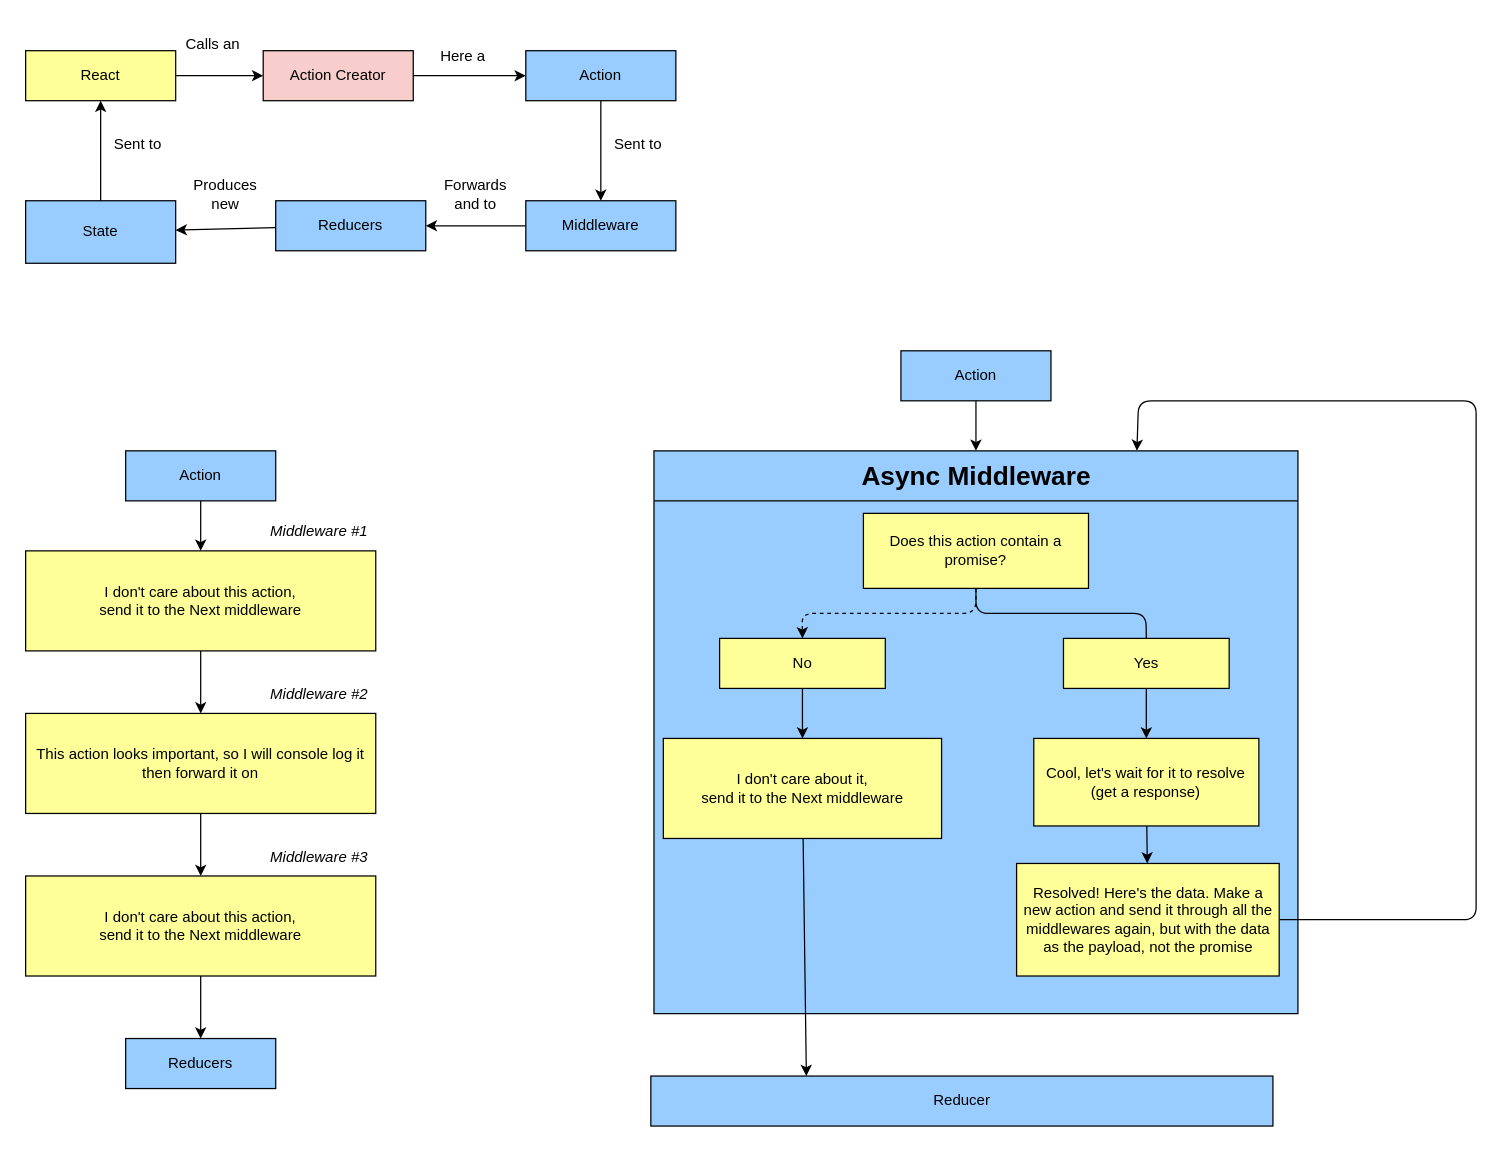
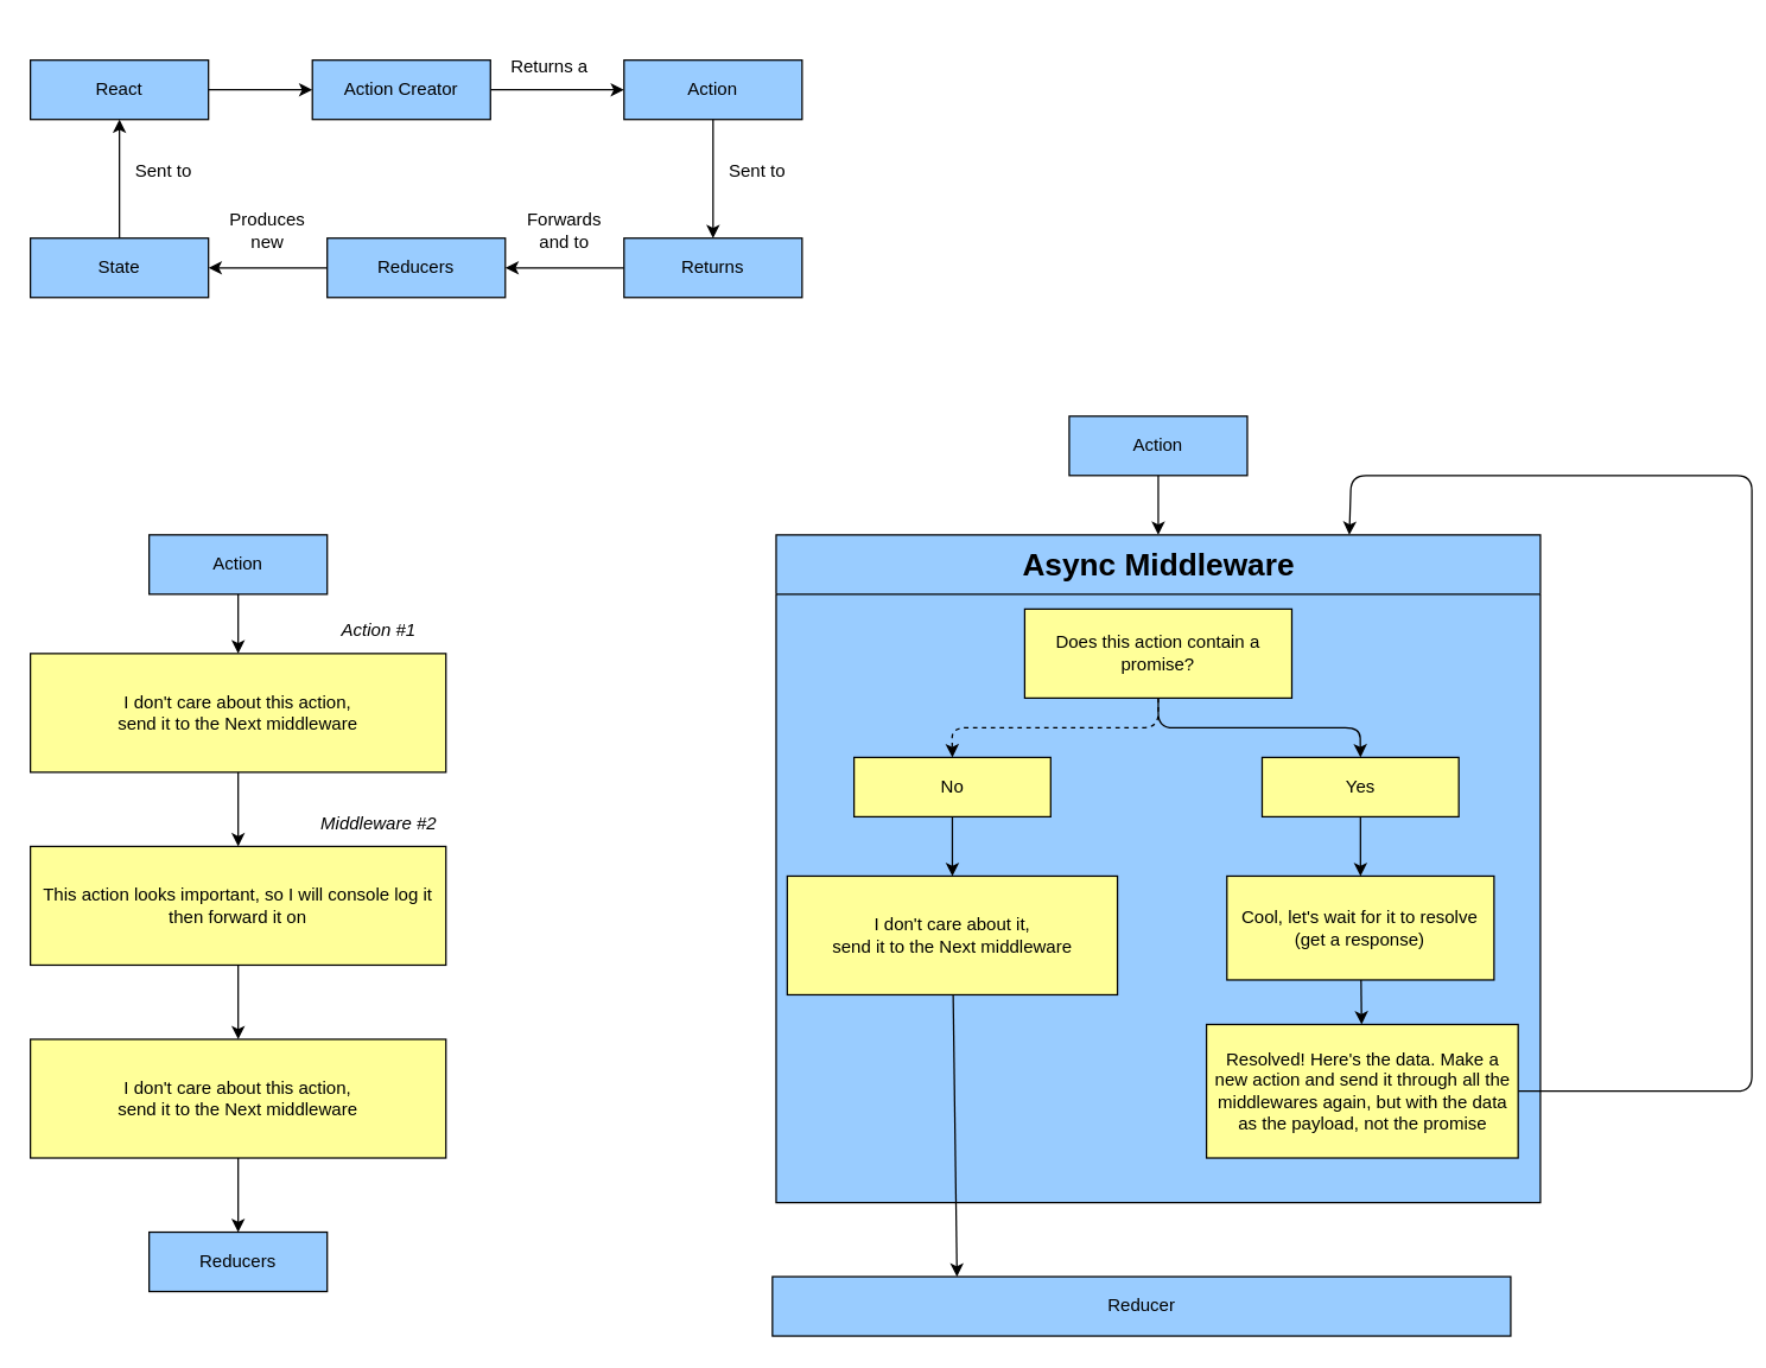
  <mxCell id="0" />
  <mxCell id="1" parent="0" />
  <mxCell id="2" value="" style="edgeStyle=none;html=1;" edge="1" parent="1" source="3" target="5"><mxGeometry relative="1" as="geometry" /></mxCell>
- <mxCell id="3" value="&lt;font color=&quot;#000000&quot;&gt;React&lt;/font&gt;" style="rounded=0;whiteSpace=wrap;html=1;fontFamily=Helvetica;fontSize=12;fontColor=#FFFFFF;fillColor=#ffff99;" vertex="1" parent="1"><mxGeometry x="20" y="40" width="120" height="40" as="geometry" /></mxCell>
+ <mxCell id="3" value="&lt;font color=&quot;#000000&quot;&gt;React&lt;/font&gt;" style="rounded=0;whiteSpace=wrap;html=1;fontFamily=Helvetica;fontSize=12;fontColor=#FFFFFF;fillColor=#99CCFF;" vertex="1" parent="1"><mxGeometry x="20" y="40" width="120" height="40" as="geometry" /></mxCell>
  <mxCell id="4" value="" style="edgeStyle=none;html=1;" edge="1" parent="1" source="5" target="7"><mxGeometry relative="1" as="geometry" /></mxCell>
- <mxCell id="5" value="&lt;font color=&quot;#000000&quot;&gt;Action Creator&lt;/font&gt;" style="rounded=0;whiteSpace=wrap;html=1;fontFamily=Helvetica;fontSize=12;fontColor=#FFFFFF;fillColor=#f8cecc;" vertex="1" parent="1"><mxGeometry x="210" y="40" width="120" height="40" as="geometry" /></mxCell>
+ <mxCell id="5" value="&lt;font color=&quot;#000000&quot;&gt;Action Creator&lt;/font&gt;" style="rounded=0;whiteSpace=wrap;html=1;fontFamily=Helvetica;fontSize=12;fontColor=#FFFFFF;fillColor=#99CCFF;" vertex="1" parent="1"><mxGeometry x="210" y="40" width="120" height="40" as="geometry" /></mxCell>
  <mxCell id="6" value="" style="edgeStyle=none;html=1;" edge="1" parent="1" source="7" target="9"><mxGeometry relative="1" as="geometry" /></mxCell>
  <mxCell id="7" value="&lt;font color=&quot;#000000&quot;&gt;Action&lt;/font&gt;" style="rounded=0;whiteSpace=wrap;html=1;fontFamily=Helvetica;fontSize=12;fontColor=#FFFFFF;fillColor=#99CCFF;" vertex="1" parent="1"><mxGeometry x="420" y="40" width="120" height="40" as="geometry" /></mxCell>
  <mxCell id="8" value="" style="edgeStyle=none;html=1;" edge="1" parent="1" source="9" target="11"><mxGeometry relative="1" as="geometry" /></mxCell>
- <mxCell id="9" value="&lt;font color=&quot;#000000&quot;&gt;Middleware&lt;/font&gt;" style="rounded=0;whiteSpace=wrap;html=1;fontFamily=Helvetica;fontSize=12;fontColor=#FFFFFF;fillColor=#99CCFF;" vertex="1" parent="1"><mxGeometry x="420" y="160" width="120" height="40" as="geometry" /></mxCell>
+ <mxCell id="9" value="&lt;font color=&quot;#000000&quot;&gt;Returns&lt;/font&gt;" style="rounded=0;whiteSpace=wrap;html=1;fontFamily=Helvetica;fontSize=12;fontColor=#FFFFFF;fillColor=#99CCFF;" vertex="1" parent="1"><mxGeometry x="420" y="160" width="120" height="40" as="geometry" /></mxCell>
  <mxCell id="10" value="" style="edgeStyle=none;html=1;" edge="1" parent="1" source="11" target="13"><mxGeometry relative="1" as="geometry" /></mxCell>
  <mxCell id="11" value="&lt;font color=&quot;#000000&quot;&gt;Reducers&lt;/font&gt;" style="rounded=0;whiteSpace=wrap;html=1;fontFamily=Helvetica;fontSize=12;fontColor=#FFFFFF;fillColor=#99CCFF;" vertex="1" parent="1"><mxGeometry x="220" y="160" width="120" height="40" as="geometry" /></mxCell>
  <mxCell id="12" value="" style="edgeStyle=none;html=1;" edge="1" parent="1" source="13" target="3"><mxGeometry relative="1" as="geometry" /></mxCell>
- <mxCell id="13" value="&lt;font color=&quot;#000000&quot;&gt;State&lt;/font&gt;" style="rounded=0;whiteSpace=wrap;html=1;fontFamily=Helvetica;fontSize=12;fontColor=#FFFFFF;fillColor=#99CCFF;" vertex="1" parent="1"><mxGeometry x="20" y="160" width="120" height="50" as="geometry" /></mxCell>
- <mxCell id="14" value="Calls an" style="text;html=1;strokeColor=none;fillColor=none;align=center;verticalAlign=middle;whiteSpace=wrap;rounded=0;" vertex="1" parent="1"><mxGeometry x="140" y="20" width="60" height="30" as="geometry" /></mxCell>
- <mxCell id="15" value="Here a" style="text;html=1;strokeColor=none;fillColor=none;align=center;verticalAlign=middle;whiteSpace=wrap;rounded=0;" vertex="1" parent="1"><mxGeometry x="340" y="30" width="60" height="30" as="geometry" /></mxCell>
+ <mxCell id="13" value="&lt;font color=&quot;#000000&quot;&gt;State&lt;/font&gt;" style="rounded=0;whiteSpace=wrap;html=1;fontFamily=Helvetica;fontSize=12;fontColor=#FFFFFF;fillColor=#99CCFF;" vertex="1" parent="1"><mxGeometry x="20" y="160" width="120" height="40" as="geometry" /></mxCell>
+ <mxCell id="15" value="Returns a" style="text;html=1;strokeColor=none;fillColor=none;align=center;verticalAlign=middle;whiteSpace=wrap;rounded=0;" vertex="1" parent="1"><mxGeometry x="340" y="30" width="60" height="30" as="geometry" /></mxCell>
  <mxCell id="16" value="Sent to" style="text;html=1;strokeColor=none;fillColor=none;align=center;verticalAlign=middle;whiteSpace=wrap;rounded=0;" vertex="1" parent="1"><mxGeometry x="480" y="100" width="60" height="30" as="geometry" /></mxCell>
  <mxCell id="17" value="Forwards and to" style="text;html=1;strokeColor=none;fillColor=none;align=center;verticalAlign=middle;whiteSpace=wrap;rounded=0;" vertex="1" parent="1"><mxGeometry x="350" y="140" width="60" height="30" as="geometry" /></mxCell>
  <mxCell id="18" value="Produces new" style="text;html=1;strokeColor=none;fillColor=none;align=center;verticalAlign=middle;whiteSpace=wrap;rounded=0;" vertex="1" parent="1"><mxGeometry x="150" y="140" width="60" height="30" as="geometry" /></mxCell>
  <mxCell id="19" value="Sent to" style="text;html=1;strokeColor=none;fillColor=none;align=center;verticalAlign=middle;whiteSpace=wrap;rounded=0;" vertex="1" parent="1"><mxGeometry x="80" y="100" width="60" height="30" as="geometry" /></mxCell>
  <mxCell id="20" value="" style="edgeStyle=none;html=1;" edge="1" parent="1" source="21" target="23"><mxGeometry relative="1" as="geometry" /></mxCell>
  <mxCell id="21" value="&lt;font color=&quot;#000000&quot;&gt;Action&lt;/font&gt;" style="rounded=0;whiteSpace=wrap;html=1;fontFamily=Helvetica;fontSize=12;fontColor=#FFFFFF;fillColor=#99CCFF;" vertex="1" parent="1"><mxGeometry x="100" y="360" width="120" height="40" as="geometry" /></mxCell>
  <mxCell id="22" value="" style="edgeStyle=none;html=1;" edge="1" parent="1" source="23" target="25"><mxGeometry relative="1" as="geometry" /></mxCell>
  <mxCell id="23" value="&lt;font color=&quot;#000000&quot;&gt;I don't care about this action,&lt;br&gt;send it to the Next middleware&lt;br&gt;&lt;/font&gt;" style="rounded=0;whiteSpace=wrap;html=1;fontFamily=Helvetica;fontSize=12;fontColor=#FFFFFF;fillColor=#FFFF99;" vertex="1" parent="1"><mxGeometry x="20" y="440" width="280" height="80" as="geometry" /></mxCell>
  <mxCell id="24" value="" style="edgeStyle=none;html=1;" edge="1" parent="1" source="25" target="27"><mxGeometry relative="1" as="geometry" /></mxCell>
  <mxCell id="25" value="&lt;font color=&quot;#000000&quot;&gt;This action looks important, so I will console log it then forward it on&lt;br&gt;&lt;/font&gt;" style="rounded=0;whiteSpace=wrap;html=1;fontFamily=Helvetica;fontSize=12;fontColor=#FFFFFF;fillColor=#FFFF99;" vertex="1" parent="1"><mxGeometry x="20" y="570" width="280" height="80" as="geometry" /></mxCell>
  <mxCell id="26" value="" style="edgeStyle=none;html=1;" edge="1" parent="1" source="27" target="28"><mxGeometry relative="1" as="geometry" /></mxCell>
  <mxCell id="27" value="&lt;font color=&quot;#000000&quot;&gt;I don't care about this action,&lt;br&gt;send it to the Next middleware&lt;br&gt;&lt;/font&gt;" style="rounded=0;whiteSpace=wrap;html=1;fontFamily=Helvetica;fontSize=12;fontColor=#FFFFFF;fillColor=#FFFF99;" vertex="1" parent="1"><mxGeometry x="20" y="700" width="280" height="80" as="geometry" /></mxCell>
  <mxCell id="28" value="&lt;font color=&quot;#000000&quot;&gt;Reducers&lt;/font&gt;" style="rounded=0;whiteSpace=wrap;html=1;fontFamily=Helvetica;fontSize=12;fontColor=#FFFFFF;fillColor=#99CCFF;" vertex="1" parent="1"><mxGeometry x="100" y="830" width="120" height="40" as="geometry" /></mxCell>
- <mxCell id="29" value="Middleware #1" style="text;html=1;strokeColor=none;fillColor=none;align=center;verticalAlign=middle;whiteSpace=wrap;rounded=0;fontStyle=2" vertex="1" parent="1"><mxGeometry x="200" y="410" width="110" height="30" as="geometry" /></mxCell>
+ <mxCell id="29" value="Action #1" style="text;html=1;strokeColor=none;fillColor=none;align=center;verticalAlign=middle;whiteSpace=wrap;rounded=0;fontStyle=2" vertex="1" parent="1"><mxGeometry x="200" y="410" width="110" height="30" as="geometry" /></mxCell>
  <mxCell id="30" value="Middleware #2" style="text;html=1;strokeColor=none;fillColor=none;align=center;verticalAlign=middle;whiteSpace=wrap;rounded=0;fontStyle=2" vertex="1" parent="1"><mxGeometry x="200" y="540" width="110" height="30" as="geometry" /></mxCell>
- <mxCell id="31" value="Middleware #3" style="text;html=1;strokeColor=none;fillColor=none;align=center;verticalAlign=middle;whiteSpace=wrap;rounded=0;fontStyle=2" vertex="1" parent="1"><mxGeometry x="200" y="670" width="110" height="30" as="geometry" /></mxCell>
  <mxCell id="32" style="edgeStyle=none;html=1;entryX=0.5;entryY=0;entryDx=0;entryDy=0;" edge="1" parent="1" source="33" target="34"><mxGeometry relative="1" as="geometry" /></mxCell>
  <mxCell id="33" value="&lt;font color=&quot;#000000&quot;&gt;Action&lt;/font&gt;" style="rounded=0;whiteSpace=wrap;html=1;fontFamily=Helvetica;fontSize=12;fontColor=#FFFFFF;fillColor=#99CCFF;" vertex="1" parent="1"><mxGeometry x="720" y="280" width="120" height="40" as="geometry" /></mxCell>
  <mxCell id="34" value="&lt;font color=&quot;#000000&quot;&gt;Async Middleware&lt;/font&gt;" style="swimlane;whiteSpace=wrap;html=1;fontSize=21;container=0;fillColor=#99CCFF;gradientColor=none;swimlaneFillColor=#99CCFF;startSize=40;" vertex="1" parent="1"><mxGeometry x="522.5" y="360" width="515" height="450" as="geometry" /></mxCell>
  <mxCell id="35" style="edgeStyle=none;html=1;entryX=0.5;entryY=0;entryDx=0;entryDy=0;dashed=1;" edge="1" parent="34" source="37" target="41"><mxGeometry relative="1" as="geometry"><Array as="points"><mxPoint x="257.5" y="130" /><mxPoint x="118.5" y="130" /></Array></mxGeometry></mxCell>
- <mxCell id="36" style="edgeStyle=none;html=1;entryX=0.5;entryY=0;entryDx=0;entryDy=0;endArrow=none;" edge="1" parent="34" source="37" target="39"><mxGeometry relative="1" as="geometry"><Array as="points"><mxPoint x="257.5" y="130" /><mxPoint x="393.5" y="130" /></Array></mxGeometry></mxCell>
+ <mxCell id="36" style="edgeStyle=none;html=1;entryX=0.5;entryY=0;entryDx=0;entryDy=0;" edge="1" parent="34" source="37" target="39"><mxGeometry relative="1" as="geometry"><Array as="points"><mxPoint x="257.5" y="130" /><mxPoint x="393.5" y="130" /></Array></mxGeometry></mxCell>
  <mxCell id="37" value="&lt;font color=&quot;#000000&quot;&gt;Does this action contain a promise?&lt;br&gt;&lt;/font&gt;" style="rounded=0;whiteSpace=wrap;html=1;fontFamily=Helvetica;fontSize=12;fontColor=#FFFFFF;fillColor=#FFFF99;" vertex="1" parent="34"><mxGeometry x="167.5" y="50" width="180" height="60" as="geometry" /></mxCell>
  <mxCell id="38" style="edgeStyle=none;html=1;entryX=0.5;entryY=0;entryDx=0;entryDy=0;" edge="1" parent="34" source="39" target="44"><mxGeometry relative="1" as="geometry" /></mxCell>
  <mxCell id="39" value="&lt;font color=&quot;#000000&quot;&gt;Yes&lt;br&gt;&lt;/font&gt;" style="rounded=0;whiteSpace=wrap;html=1;fontFamily=Helvetica;fontSize=12;fontColor=#FFFFFF;fillColor=#FFFF99;" vertex="1" parent="34"><mxGeometry x="327.5" y="150" width="132.5" height="40" as="geometry" /></mxCell>
  <mxCell id="40" value="&lt;span style=&quot;color: rgb(0, 0, 0);&quot;&gt;I don't care about it,&lt;/span&gt;&lt;br style=&quot;color: rgb(0, 0, 0);&quot;&gt;&lt;span style=&quot;color: rgb(0, 0, 0);&quot;&gt;send it to the Next middleware&lt;/span&gt;&lt;font color=&quot;#000000&quot;&gt;&lt;br&gt;&lt;/font&gt;" style="rounded=0;whiteSpace=wrap;html=1;fontFamily=Helvetica;fontSize=12;fontColor=#FFFFFF;fillColor=#FFFF99;" vertex="1" parent="34"><mxGeometry x="7.5" y="230" width="222.5" height="80" as="geometry" /></mxCell>
  <mxCell id="41" value="&lt;font color=&quot;#000000&quot;&gt;No&lt;br&gt;&lt;/font&gt;" style="rounded=0;whiteSpace=wrap;html=1;fontFamily=Helvetica;fontSize=12;fontColor=#FFFFFF;fillColor=#FFFF99;" vertex="1" parent="34"><mxGeometry x="52.5" y="150" width="132.5" height="40" as="geometry" /></mxCell>
  <mxCell id="42" value="" style="edgeStyle=none;html=1;" edge="1" parent="34" source="41" target="40"><mxGeometry relative="1" as="geometry" /></mxCell>
  <mxCell id="43" value="" style="edgeStyle=none;html=1;" edge="1" parent="34" source="44" target="46"><mxGeometry relative="1" as="geometry" /></mxCell>
  <mxCell id="44" value="&lt;font color=&quot;#000000&quot;&gt;Cool, let's wait for it to resolve&lt;br&gt;(get a response)&lt;br&gt;&lt;/font&gt;" style="rounded=0;whiteSpace=wrap;html=1;fontFamily=Helvetica;fontSize=12;fontColor=#FFFFFF;fillColor=#FFFF99;" vertex="1" parent="34"><mxGeometry x="303.75" y="230" width="180" height="70" as="geometry" /></mxCell>
  <mxCell id="45" style="edgeStyle=none;html=1;entryX=0.75;entryY=0;entryDx=0;entryDy=0;" edge="1" parent="34" source="46" target="34"><mxGeometry relative="1" as="geometry"><Array as="points"><mxPoint x="657.5" y="375" /><mxPoint x="657.5" y="-40" /><mxPoint x="387.5" y="-40" /></Array></mxGeometry></mxCell>
  <mxCell id="46" value="&lt;font color=&quot;#000000&quot;&gt;Resolved! Here's the data. Make a new action and send it through all the middlewares again, but with the data as the payload, not the promise&lt;br&gt;&lt;/font&gt;" style="rounded=0;whiteSpace=wrap;html=1;fontFamily=Helvetica;fontSize=12;fontColor=#FFFFFF;fillColor=#FFFF99;" vertex="1" parent="34"><mxGeometry x="290" y="330" width="210" height="90" as="geometry" /></mxCell>
  <mxCell id="47" value="&lt;font color=&quot;#000000&quot;&gt;Reducer&lt;/font&gt;" style="rounded=0;whiteSpace=wrap;html=1;fontFamily=Helvetica;fontSize=12;fontColor=#FFFFFF;fillColor=#99CCFF;" vertex="1" parent="1"><mxGeometry x="520" y="860" width="497.5" height="40" as="geometry" /></mxCell>
  <mxCell id="48" style="edgeStyle=none;html=1;entryX=0.25;entryY=0;entryDx=0;entryDy=0;" edge="1" parent="1" source="40" target="47"><mxGeometry relative="1" as="geometry" /></mxCell>
